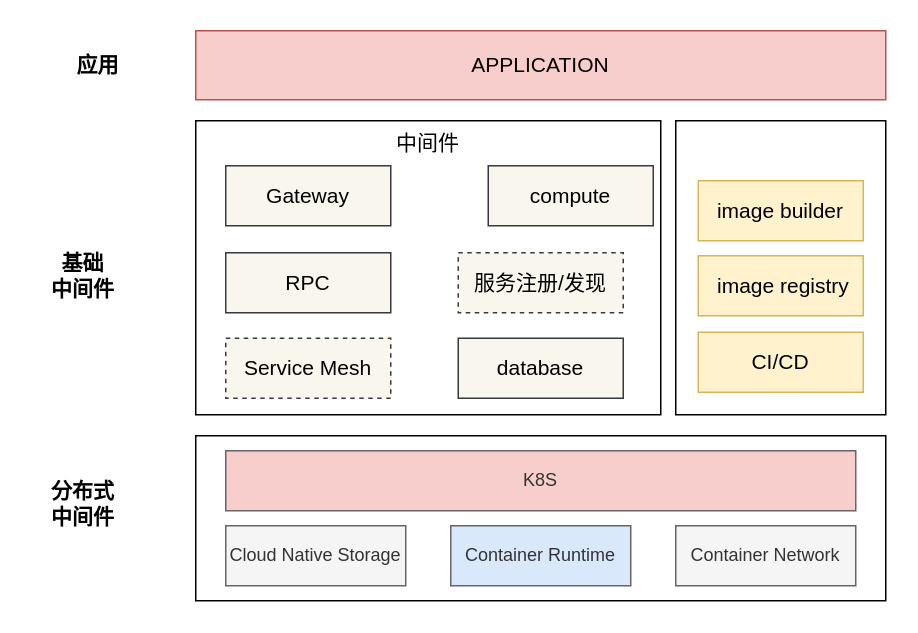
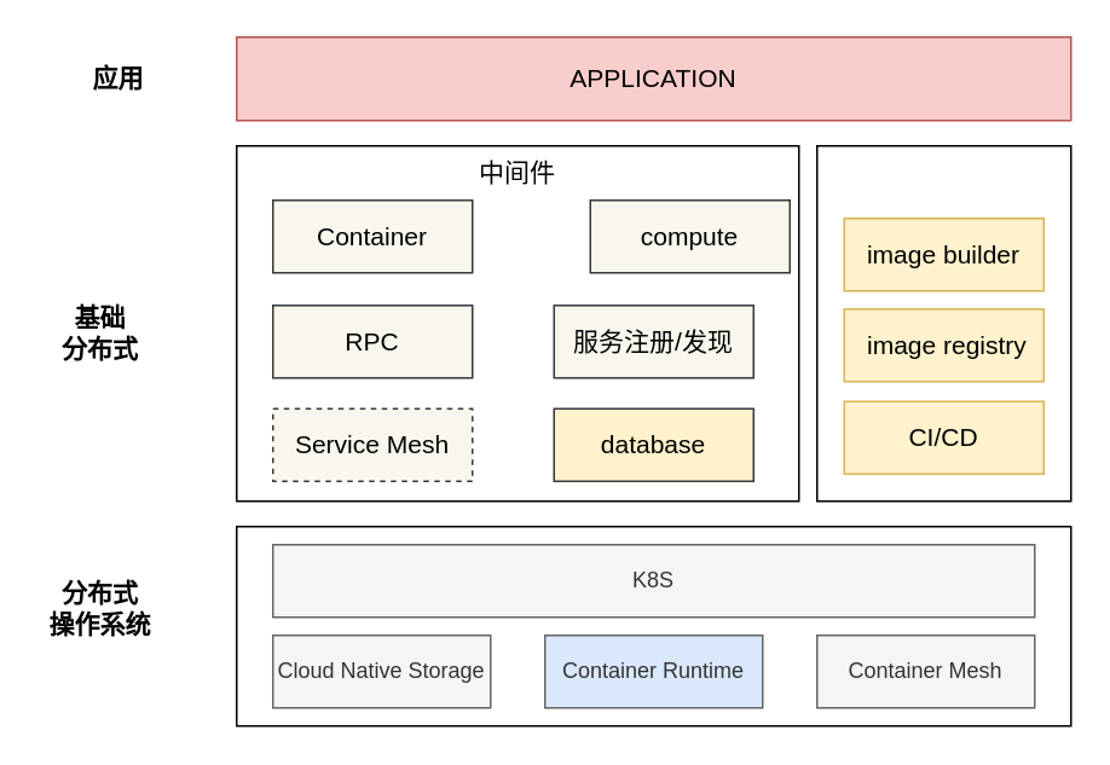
  <mxCell id="0" />
  <mxCell id="1" parent="0" />
  <mxCell id="2" value="" style="rounded=0;whiteSpace=wrap;html=1;" parent="1" vertex="1"><mxGeometry x="130" y="290" width="460" height="110" as="geometry" /></mxCell>
  <mxCell id="3" value="Cloud Native Storage" style="rounded=0;whiteSpace=wrap;html=1;fillColor=#f5f5f5;fontColor=#333333;strokeColor=#666666;" parent="1" vertex="1"><mxGeometry x="150" y="350" width="120" height="40" as="geometry" /></mxCell>
  <mxCell id="4" value="Container Runtime" style="rounded=0;whiteSpace=wrap;html=1;fillColor=#dae8fc;fontColor=#333333;strokeColor=#666666;" parent="1" vertex="1"><mxGeometry x="300" y="350" width="120" height="40" as="geometry" /></mxCell>
- <mxCell id="5" value="Container Network" style="rounded=0;whiteSpace=wrap;html=1;fillColor=#f5f5f5;fontColor=#333333;strokeColor=#666666;" parent="1" vertex="1"><mxGeometry x="450" y="350" width="120" height="40" as="geometry" /></mxCell>
- <mxCell id="6" value="K8S" style="rounded=0;whiteSpace=wrap;html=1;fillColor=#f8cecc;fontColor=#333333;strokeColor=#666666;" parent="1" vertex="1"><mxGeometry x="150" y="300" width="420" height="40" as="geometry" /></mxCell>
- <mxCell id="7" value="&lt;b style=&quot;&quot;&gt;&lt;span style=&quot;font-size: 14px;&quot;&gt;分布&lt;/span&gt;&lt;font style=&quot;font-size: 14px;&quot;&gt;式&lt;br&gt;&lt;/font&gt;&lt;span style=&quot;font-size: 14px;&quot;&gt;中间件&lt;/span&gt;&lt;/b&gt;" style="text;html=1;strokeColor=none;fillColor=none;align=center;verticalAlign=middle;whiteSpace=wrap;rounded=0;" parent="1" vertex="1"><mxGeometry x="20" y="320" width="70" height="30" as="geometry" /></mxCell>
+ <mxCell id="5" value="Container Mesh" style="rounded=0;whiteSpace=wrap;html=1;fillColor=#f5f5f5;fontColor=#333333;strokeColor=#666666;" parent="1" vertex="1"><mxGeometry x="450" y="350" width="120" height="40" as="geometry" /></mxCell>
+ <mxCell id="6" value="K8S" style="rounded=0;whiteSpace=wrap;html=1;fillColor=#f5f5f5;fontColor=#333333;strokeColor=#666666;" parent="1" vertex="1"><mxGeometry x="150" y="300" width="420" height="40" as="geometry" /></mxCell>
+ <mxCell id="7" value="&lt;b style=&quot;&quot;&gt;&lt;span style=&quot;font-size: 14px;&quot;&gt;分布&lt;/span&gt;&lt;font style=&quot;font-size: 14px;&quot;&gt;式&lt;br&gt;&lt;/font&gt;&lt;span style=&quot;font-size: 14px;&quot;&gt;操作系统&lt;/span&gt;&lt;/b&gt;" style="text;html=1;strokeColor=none;fillColor=none;align=center;verticalAlign=middle;whiteSpace=wrap;rounded=0;" parent="1" vertex="1"><mxGeometry x="20" y="320" width="70" height="30" as="geometry" /></mxCell>
  <mxCell id="8" value="" style="rounded=0;whiteSpace=wrap;html=1;fontSize=14;" parent="1" vertex="1"><mxGeometry x="130" y="80" width="310" height="196" as="geometry" /></mxCell>
- <mxCell id="9" value="&lt;span style=&quot;font-size: 14px;&quot;&gt;&lt;b&gt;基础&lt;br&gt;中间件&lt;/b&gt;&lt;/span&gt;" style="text;html=1;strokeColor=none;fillColor=none;align=center;verticalAlign=middle;whiteSpace=wrap;rounded=0;" parent="1" vertex="1"><mxGeometry x="20" y="168" width="70" height="30" as="geometry" /></mxCell>
+ <mxCell id="9" value="&lt;span style=&quot;font-size: 14px;&quot;&gt;&lt;b&gt;基础&lt;br&gt;分布式&lt;/b&gt;&lt;/span&gt;" style="text;html=1;strokeColor=none;fillColor=none;align=center;verticalAlign=middle;whiteSpace=wrap;rounded=0;" parent="1" vertex="1"><mxGeometry x="20" y="168" width="70" height="30" as="geometry" /></mxCell>
  <mxCell id="10" value="RPC" style="rounded=0;whiteSpace=wrap;html=1;fontSize=14;fillColor=#f9f7ed;strokeColor=#36393d;" parent="1" vertex="1"><mxGeometry x="150" y="168" width="110" height="40" as="geometry" /></mxCell>
- <mxCell id="11" value="Gateway" style="rounded=0;whiteSpace=wrap;html=1;fontSize=14;fillColor=#f9f7ed;strokeColor=#36393d;" parent="1" vertex="1"><mxGeometry x="150" y="110" width="110" height="40" as="geometry" /></mxCell>
- <mxCell id="12" value="服务注册/发现" style="rounded=0;whiteSpace=wrap;html=1;fontSize=14;fillColor=#f9f7ed;strokeColor=#36393d;dashed=1;" parent="1" vertex="1"><mxGeometry x="305" y="168" width="110" height="40" as="geometry" /></mxCell>
+ <mxCell id="11" value="Container" style="rounded=0;whiteSpace=wrap;html=1;fontSize=14;fillColor=#f9f7ed;strokeColor=#36393d;" parent="1" vertex="1"><mxGeometry x="150" y="110" width="110" height="40" as="geometry" /></mxCell>
+ <mxCell id="12" value="服务注册/发现" style="rounded=0;whiteSpace=wrap;html=1;fontSize=14;fillColor=#f9f7ed;strokeColor=#36393d;" parent="1" vertex="1"><mxGeometry x="305" y="168" width="110" height="40" as="geometry" /></mxCell>
  <mxCell id="13" value="Service Mesh" style="rounded=0;whiteSpace=wrap;html=1;fontSize=14;fillColor=#f9f7ed;strokeColor=#36393d;dashed=1;" parent="1" vertex="1"><mxGeometry x="150" y="225" width="110" height="40" as="geometry" /></mxCell>
- <mxCell id="14" value="database" style="rounded=0;whiteSpace=wrap;html=1;fontSize=14;fillColor=#f9f7ed;strokeColor=#36393d;" parent="1" vertex="1"><mxGeometry x="305" y="225" width="110" height="40" as="geometry" /></mxCell>
+ <mxCell id="14" value="database" style="rounded=0;whiteSpace=wrap;html=1;fontSize=14;fillColor=#fff2cc;strokeColor=#36393d;" parent="1" vertex="1"><mxGeometry x="305" y="225" width="110" height="40" as="geometry" /></mxCell>
  <mxCell id="15" value="compute" style="rounded=0;whiteSpace=wrap;html=1;fontSize=14;fillColor=#f9f7ed;strokeColor=#36393d;" parent="1" vertex="1"><mxGeometry x="325" y="110" width="110" height="40" as="geometry" /></mxCell>
  <mxCell id="16" value="" style="rounded=0;whiteSpace=wrap;html=1;fontSize=14;" parent="1" vertex="1"><mxGeometry x="450" y="80" width="140" height="196" as="geometry" /></mxCell>
  <mxCell id="17" value="image builder" style="rounded=0;whiteSpace=wrap;html=1;fontSize=14;fillColor=#fff2cc;strokeColor=#d6b656;" parent="1" vertex="1"><mxGeometry x="465" y="120" width="110" height="40" as="geometry" /></mxCell>
  <mxCell id="18" value="CI/CD" style="rounded=0;whiteSpace=wrap;html=1;fontSize=14;fillColor=#fff2cc;strokeColor=#d6b656;" parent="1" vertex="1"><mxGeometry x="465" y="221" width="110" height="40" as="geometry" /></mxCell>
  <mxCell id="19" value="&amp;nbsp;image registry" style="rounded=0;whiteSpace=wrap;html=1;fontSize=14;fillColor=#fff2cc;strokeColor=#d6b656;" parent="1" vertex="1"><mxGeometry x="465" y="170" width="110" height="40" as="geometry" /></mxCell>
  <mxCell id="20" value="中间件" style="text;html=1;strokeColor=none;fillColor=none;align=center;verticalAlign=middle;whiteSpace=wrap;rounded=0;fontSize=14;" parent="1" vertex="1"><mxGeometry x="255" y="80" width="60" height="30" as="geometry" /></mxCell>
  <mxCell id="21" value="APPLICATION" style="rounded=0;whiteSpace=wrap;html=1;fontSize=14;fillColor=#f8cecc;strokeColor=#b85450;" parent="1" vertex="1"><mxGeometry x="130" y="20" width="460" height="46" as="geometry" /></mxCell>
  <mxCell id="22" value="&lt;span style=&quot;font-size: 14px;&quot;&gt;&lt;b&gt;应用&lt;/b&gt;&lt;/span&gt;" style="text;html=1;strokeColor=none;fillColor=none;align=center;verticalAlign=middle;whiteSpace=wrap;rounded=0;" parent="1" vertex="1"><mxGeometry x="30" y="28" width="70" height="30" as="geometry" /></mxCell>
